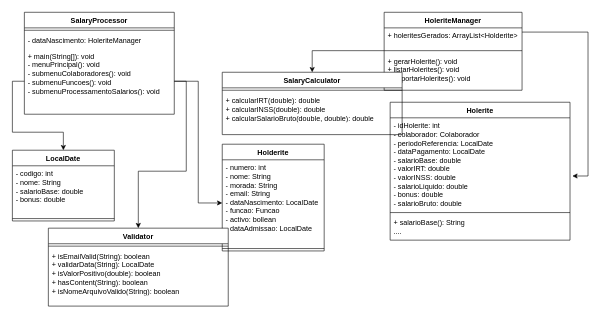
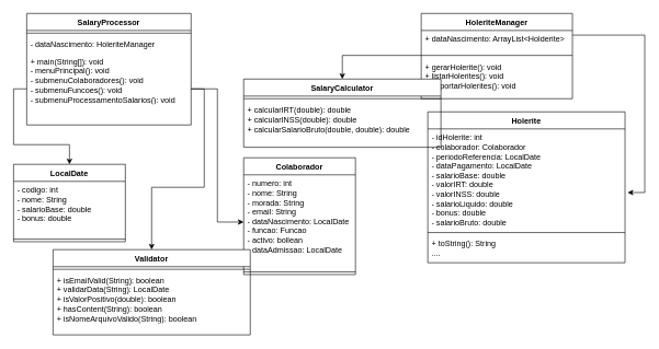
  <mxCell id="0" />
  <mxCell id="1" parent="0" />
  <mxCell id="2" value="SalaryProcessor" style="swimlane;fontStyle=1;align=center;verticalAlign=top;childLayout=stackLayout;horizontal=1;startSize=26;horizontalStack=0;resizeParent=1;resizeParentMax=0;resizeLast=0;collapsible=1;marginBottom=0;whiteSpace=wrap;html=1;" vertex="1" parent="1"><mxGeometry x="40" y="20" width="250" height="170" as="geometry" /></mxCell>
  <mxCell id="3" value="" style="line;strokeWidth=1;fillColor=none;align=left;verticalAlign=middle;spacingTop=-1;spacingLeft=3;spacingRight=3;rotatable=0;labelPosition=right;points=[];portConstraint=eastwest;strokeColor=inherit;" vertex="1" parent="2"><mxGeometry y="26" width="250" height="8" as="geometry" /></mxCell>
  <mxCell id="4" value="- dataNascimento: HoleriteManager" style="text;strokeColor=none;fillColor=none;align=left;verticalAlign=top;spacingLeft=4;spacingRight=4;overflow=hidden;rotatable=0;points=[[0,0.5],[1,0.5]];portConstraint=eastwest;whiteSpace=wrap;html=1;" vertex="1" parent="2"><mxGeometry y="34" width="250" height="26" as="geometry" /></mxCell>
  <mxCell id="5" value="+ main(String[]): void&lt;div&gt;- menuPrincipal(): void&lt;/div&gt;&lt;div&gt;- submenuColaboradores(): void&lt;/div&gt;&lt;div&gt;- submenuFuncoes(): void&lt;/div&gt;&lt;div&gt;- submenuProcessamentoSalarios(): void&amp;nbsp;&lt;/div&gt;" style="text;strokeColor=none;fillColor=none;align=left;verticalAlign=top;spacingLeft=4;spacingRight=4;overflow=hidden;rotatable=0;points=[[0,0.5],[1,0.5]];portConstraint=eastwest;whiteSpace=wrap;html=1;" vertex="1" parent="2"><mxGeometry y="60" width="250" height="110" as="geometry" /></mxCell>
  <mxCell id="6" value="HoleriteManager" style="swimlane;fontStyle=1;align=center;verticalAlign=top;childLayout=stackLayout;horizontal=1;startSize=26;horizontalStack=0;resizeParent=1;resizeParentMax=0;resizeLast=0;collapsible=1;marginBottom=0;whiteSpace=wrap;html=1;" vertex="1" parent="1"><mxGeometry x="640" y="20" width="230" height="130" as="geometry" /></mxCell>
- <mxCell id="7" value="+ holeritesGerados: ArrayList&amp;lt;Holderite&amp;gt;" style="text;strokeColor=none;fillColor=none;align=left;verticalAlign=top;spacingLeft=4;spacingRight=4;overflow=hidden;rotatable=0;points=[[0,0.5],[1,0.5]];portConstraint=eastwest;whiteSpace=wrap;html=1;" vertex="1" parent="6"><mxGeometry y="26" width="230" height="34" as="geometry" /></mxCell>
+ <mxCell id="7" value="+ dataNascimento: ArrayList&amp;lt;Holderite&amp;gt;" style="text;strokeColor=none;fillColor=none;align=left;verticalAlign=top;spacingLeft=4;spacingRight=4;overflow=hidden;rotatable=0;points=[[0,0.5],[1,0.5]];portConstraint=eastwest;whiteSpace=wrap;html=1;" vertex="1" parent="6"><mxGeometry y="26" width="230" height="34" as="geometry" /></mxCell>
  <mxCell id="8" value="" style="line;strokeWidth=1;fillColor=none;align=left;verticalAlign=middle;spacingTop=-1;spacingLeft=3;spacingRight=3;rotatable=0;labelPosition=right;points=[];portConstraint=eastwest;strokeColor=inherit;" vertex="1" parent="6"><mxGeometry y="60" width="230" height="8" as="geometry" /></mxCell>
  <mxCell id="9" value="+ gerarHolerite(): void&lt;div&gt;+ listarHolerites(): void&lt;/div&gt;&lt;div&gt;+ exportarHolerites(): void&lt;/div&gt;" style="text;strokeColor=none;fillColor=none;align=left;verticalAlign=top;spacingLeft=4;spacingRight=4;overflow=hidden;rotatable=0;points=[[0,0.5],[1,0.5]];portConstraint=eastwest;whiteSpace=wrap;html=1;" vertex="1" parent="6"><mxGeometry y="68" width="230" height="62" as="geometry" /></mxCell>
  <mxCell id="10" value="Holerite" style="swimlane;fontStyle=1;align=center;verticalAlign=top;childLayout=stackLayout;horizontal=1;startSize=26;horizontalStack=0;resizeParent=1;resizeParentMax=0;resizeLast=0;collapsible=1;marginBottom=0;whiteSpace=wrap;html=1;" vertex="1" parent="1"><mxGeometry x="650" y="170" width="300" height="230" as="geometry" /></mxCell>
  <mxCell id="11" value="&lt;div&gt;- idHolerite: int&lt;/div&gt;- colaborador: Colaborador&lt;div&gt;- periodoReferencia: LocalDate&lt;/div&gt;&lt;div&gt;- dataPagamento: LocalDate&lt;/div&gt;&lt;div&gt;- salarioBase: double&lt;/div&gt;&lt;div&gt;- valorIRT: double&lt;/div&gt;&lt;div&gt;- valorINSS: double&lt;/div&gt;&lt;div&gt;- salarioLiquido: double&lt;/div&gt;&lt;div&gt;- bonus: double&lt;/div&gt;&lt;div&gt;- salarioBruto: double&lt;/div&gt;" style="text;strokeColor=none;fillColor=none;align=left;verticalAlign=top;spacingLeft=4;spacingRight=4;overflow=hidden;rotatable=0;points=[[0,0.5],[1,0.5]];portConstraint=eastwest;whiteSpace=wrap;html=1;" vertex="1" parent="10"><mxGeometry y="26" width="300" height="154" as="geometry" /></mxCell>
  <mxCell id="12" value="" style="line;strokeWidth=1;fillColor=none;align=left;verticalAlign=middle;spacingTop=-1;spacingLeft=3;spacingRight=3;rotatable=0;labelPosition=right;points=[];portConstraint=eastwest;strokeColor=inherit;" vertex="1" parent="10"><mxGeometry y="180" width="300" height="8" as="geometry" /></mxCell>
- <mxCell id="13" value="+ salarioBase(): String&lt;div&gt;....&lt;/div&gt;" style="text;strokeColor=none;fillColor=none;align=left;verticalAlign=top;spacingLeft=4;spacingRight=4;overflow=hidden;rotatable=0;points=[[0,0.5],[1,0.5]];portConstraint=eastwest;whiteSpace=wrap;html=1;" vertex="1" parent="10"><mxGeometry y="188" width="300" height="42" as="geometry" /></mxCell>
+ <mxCell id="13" value="+ toString(): String&lt;div&gt;....&lt;/div&gt;" style="text;strokeColor=none;fillColor=none;align=left;verticalAlign=top;spacingLeft=4;spacingRight=4;overflow=hidden;rotatable=0;points=[[0,0.5],[1,0.5]];portConstraint=eastwest;whiteSpace=wrap;html=1;" vertex="1" parent="10"><mxGeometry y="188" width="300" height="42" as="geometry" /></mxCell>
  <mxCell id="14" value="LocalDate" style="swimlane;fontStyle=1;align=center;verticalAlign=top;childLayout=stackLayout;horizontal=1;startSize=26;horizontalStack=0;resizeParent=1;resizeParentMax=0;resizeLast=0;collapsible=1;marginBottom=0;whiteSpace=wrap;html=1;" vertex="1" parent="1"><mxGeometry x="20" y="250" width="170" height="118" as="geometry" /></mxCell>
  <mxCell id="15" value="- codigo: int&lt;div&gt;- nome: String&lt;/div&gt;&lt;div&gt;- salarioBase: double&lt;/div&gt;&lt;div&gt;- bonus: double&lt;/div&gt;" style="text;strokeColor=none;fillColor=none;align=left;verticalAlign=top;spacingLeft=4;spacingRight=4;overflow=hidden;rotatable=0;points=[[0,0.5],[1,0.5]];portConstraint=eastwest;whiteSpace=wrap;html=1;" vertex="1" parent="14"><mxGeometry y="26" width="170" height="84" as="geometry" /></mxCell>
  <mxCell id="16" value="" style="line;strokeWidth=1;fillColor=none;align=left;verticalAlign=middle;spacingTop=-1;spacingLeft=3;spacingRight=3;rotatable=0;labelPosition=right;points=[];portConstraint=eastwest;strokeColor=inherit;" vertex="1" parent="14"><mxGeometry y="110" width="170" height="8" as="geometry" /></mxCell>
- <mxCell id="17" value="Holderite" style="swimlane;fontStyle=1;align=center;verticalAlign=top;childLayout=stackLayout;horizontal=1;startSize=26;horizontalStack=0;resizeParent=1;resizeParentMax=0;resizeLast=0;collapsible=1;marginBottom=0;whiteSpace=wrap;html=1;" vertex="1" parent="1"><mxGeometry x="370" y="240" width="170" height="178" as="geometry" /></mxCell>
+ <mxCell id="17" value="Colaborador" style="swimlane;fontStyle=1;align=center;verticalAlign=top;childLayout=stackLayout;horizontal=1;startSize=26;horizontalStack=0;resizeParent=1;resizeParentMax=0;resizeLast=0;collapsible=1;marginBottom=0;whiteSpace=wrap;html=1;" vertex="1" parent="1"><mxGeometry x="370" y="240" width="170" height="178" as="geometry" /></mxCell>
  <mxCell id="18" value="- numero: int&lt;div&gt;- nome: String&lt;/div&gt;&lt;div&gt;- morada: String&lt;/div&gt;&lt;div&gt;- email: String&lt;/div&gt;&lt;div&gt;- dataNascimento: LocalDate&lt;/div&gt;&lt;div&gt;- funcao: Funcao&lt;/div&gt;&lt;div&gt;- activo: bollean&lt;/div&gt;&lt;div&gt;- dataAdmissao: LocalDate&lt;/div&gt;" style="text;strokeColor=none;fillColor=none;align=left;verticalAlign=top;spacingLeft=4;spacingRight=4;overflow=hidden;rotatable=0;points=[[0,0.5],[1,0.5]];portConstraint=eastwest;whiteSpace=wrap;html=1;" vertex="1" parent="17"><mxGeometry y="26" width="170" height="144" as="geometry" /></mxCell>
  <mxCell id="19" value="" style="line;strokeWidth=1;fillColor=none;align=left;verticalAlign=middle;spacingTop=-1;spacingLeft=3;spacingRight=3;rotatable=0;labelPosition=right;points=[];portConstraint=eastwest;strokeColor=inherit;" vertex="1" parent="17"><mxGeometry y="170" width="170" height="8" as="geometry" /></mxCell>
  <mxCell id="20" value="SalaryCalculator" style="swimlane;fontStyle=1;align=center;verticalAlign=top;childLayout=stackLayout;horizontal=1;startSize=26;horizontalStack=0;resizeParent=1;resizeParentMax=0;resizeLast=0;collapsible=1;marginBottom=0;whiteSpace=wrap;html=1;" vertex="1" parent="1"><mxGeometry x="370" y="120" width="300" height="104" as="geometry" /></mxCell>
  <mxCell id="21" value="" style="line;strokeWidth=1;fillColor=none;align=left;verticalAlign=middle;spacingTop=-1;spacingLeft=3;spacingRight=3;rotatable=0;labelPosition=right;points=[];portConstraint=eastwest;strokeColor=inherit;" vertex="1" parent="20"><mxGeometry y="26" width="300" height="8" as="geometry" /></mxCell>
  <mxCell id="22" value="+ calcularIRT(double): double&lt;div&gt;+ calcularINSS(double): double&lt;/div&gt;&lt;div&gt;+ calcularSalarioBruto(double, double): double&lt;/div&gt;" style="text;strokeColor=none;fillColor=none;align=left;verticalAlign=top;spacingLeft=4;spacingRight=4;overflow=hidden;rotatable=0;points=[[0,0.5],[1,0.5]];portConstraint=eastwest;whiteSpace=wrap;html=1;" vertex="1" parent="20"><mxGeometry y="34" width="300" height="70" as="geometry" /></mxCell>
  <mxCell id="23" value="Validator" style="swimlane;fontStyle=1;align=center;verticalAlign=top;childLayout=stackLayout;horizontal=1;startSize=26;horizontalStack=0;resizeParent=1;resizeParentMax=0;resizeLast=0;collapsible=1;marginBottom=0;whiteSpace=wrap;html=1;" vertex="1" parent="1"><mxGeometry x="80" y="380" width="300" height="130" as="geometry" /></mxCell>
  <mxCell id="24" value="" style="line;strokeWidth=1;fillColor=none;align=left;verticalAlign=middle;spacingTop=-1;spacingLeft=3;spacingRight=3;rotatable=0;labelPosition=right;points=[];portConstraint=eastwest;strokeColor=inherit;" vertex="1" parent="23"><mxGeometry y="26" width="300" height="8" as="geometry" /></mxCell>
  <mxCell id="25" value="+ isEmailValid(String): boolean&amp;nbsp;&lt;div&gt;+ validarData(String): LocalDate&lt;/div&gt;&lt;div&gt;+ isValorPositivo(double): boolean&lt;/div&gt;&lt;div&gt;+ hasContent(String): boolean&lt;/div&gt;&lt;div&gt;+ isNomeArquivoValido(String): boolean&lt;/div&gt;" style="text;strokeColor=none;fillColor=none;align=left;verticalAlign=top;spacingLeft=4;spacingRight=4;overflow=hidden;rotatable=0;points=[[0,0.5],[1,0.5]];portConstraint=eastwest;whiteSpace=wrap;html=1;" vertex="1" parent="23"><mxGeometry y="34" width="300" height="96" as="geometry" /></mxCell>
  <mxCell id="26" style="edgeStyle=orthogonalEdgeStyle;rounded=0;orthogonalLoop=1;jettySize=auto;html=1;entryX=1.013;entryY=0.63;entryDx=0;entryDy=0;entryPerimeter=0;" edge="1" parent="1" source="7" target="11"><mxGeometry relative="1" as="geometry"><Array as="points"><mxPoint x="980" y="53" /><mxPoint x="980" y="293" /></Array></mxGeometry></mxCell>
  <mxCell id="27" style="edgeStyle=orthogonalEdgeStyle;rounded=0;orthogonalLoop=1;jettySize=auto;html=1;" edge="1" parent="1" source="8" target="20"><mxGeometry relative="1" as="geometry" /></mxCell>
  <mxCell id="28" style="edgeStyle=orthogonalEdgeStyle;rounded=0;orthogonalLoop=1;jettySize=auto;html=1;entryX=0.5;entryY=0;entryDx=0;entryDy=0;" edge="1" parent="1" source="5" target="14"><mxGeometry relative="1" as="geometry" /></mxCell>
  <mxCell id="29" style="edgeStyle=orthogonalEdgeStyle;rounded=0;orthogonalLoop=1;jettySize=auto;html=1;entryX=0;entryY=0.5;entryDx=0;entryDy=0;" edge="1" parent="1" source="5" target="18"><mxGeometry relative="1" as="geometry" /></mxCell>
  <mxCell id="30" style="edgeStyle=orthogonalEdgeStyle;rounded=0;orthogonalLoop=1;jettySize=auto;html=1;" edge="1" parent="1" source="5" target="23"><mxGeometry relative="1" as="geometry" /></mxCell>
